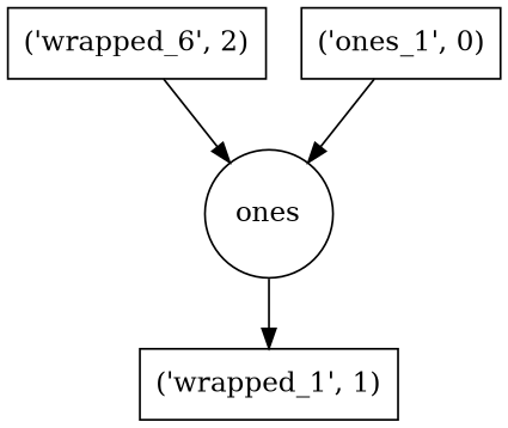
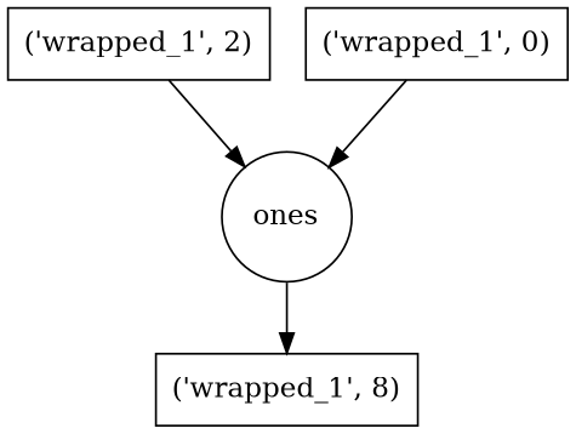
  strict digraph {
    node [shape=box]
    n1 [label=ones shape=circle]
-   "('wrapped_1', 1)"
-   "('wrapped_1', 2)" [label="('wrapped_6', 2)"]
-   "('wrapped_1', 0)" [label="('ones_1', 0)"]
+   "('wrapped_1', 1)" [label="('wrapped_1', 8)"]
+   "('wrapped_1', 2)"
+   "('wrapped_1', 0)"
    n1 -> "('wrapped_1', 1)"
    "('wrapped_1', 2)" -> n1
    "('wrapped_1', 0)" -> n1
  }
